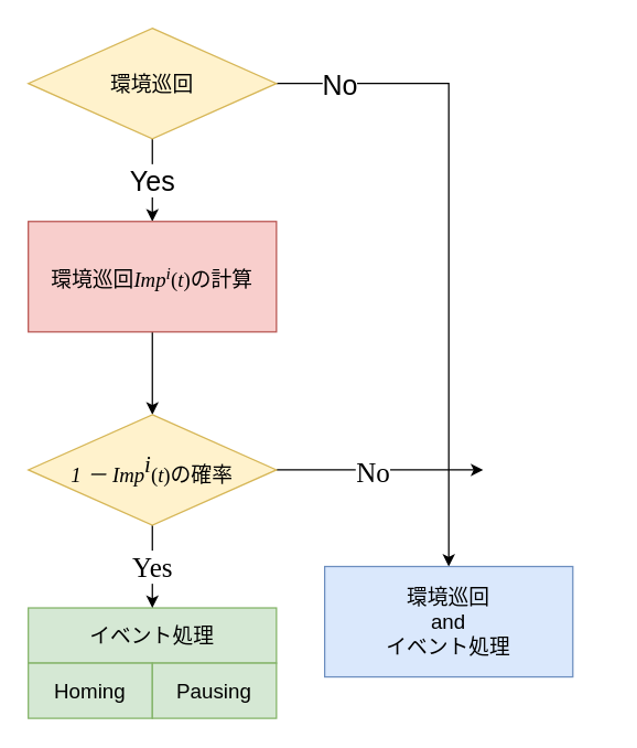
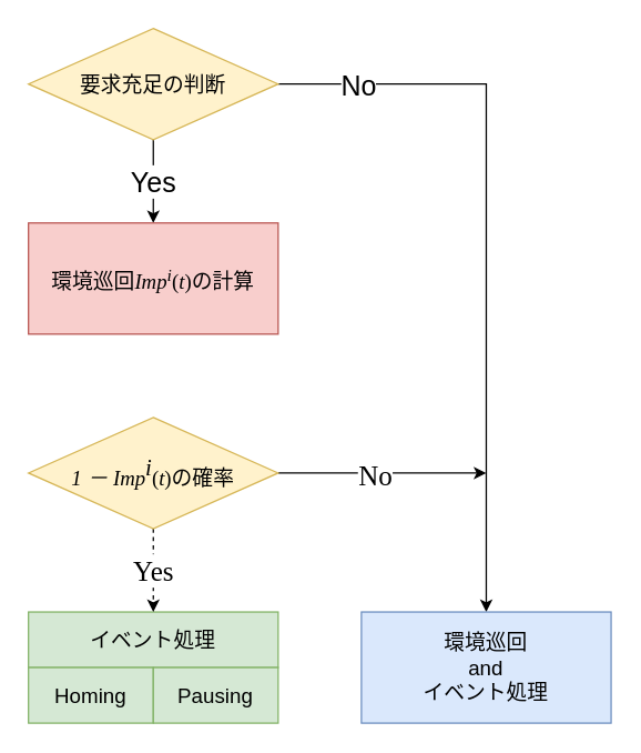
  <mxCell id="0" />
  <mxCell id="1" parent="0" />
  <mxCell id="2" value="Yes" style="edgeStyle=orthogonalEdgeStyle;rounded=0;orthogonalLoop=1;jettySize=auto;html=1;fontSize=20;entryX=0.5;entryY=0;entryDx=0;entryDy=0;" parent="1" source="5" target="11" edge="1"><mxGeometry relative="1" as="geometry"><mxPoint x="110" y="180" as="targetPoint" /></mxGeometry></mxCell>
  <mxCell id="3" value="" style="edgeStyle=orthogonalEdgeStyle;rounded=0;orthogonalLoop=1;jettySize=auto;html=1;" parent="1" source="5" target="6" edge="1"><mxGeometry relative="1" as="geometry" /></mxCell>
  <mxCell id="4" value="No" style="edgeLabel;html=1;align=center;verticalAlign=middle;resizable=0;points=[];fontSize=20;" parent="3" vertex="1" connectable="0"><mxGeometry x="-0.563" y="-2" relative="1" as="geometry"><mxPoint x="-59" y="-2" as="offset" /></mxGeometry></mxCell>
- <mxCell id="5" value="&lt;font style=&quot;font-size: 15px&quot;&gt;環境巡回&lt;/font&gt;" style="rhombus;whiteSpace=wrap;html=1;fillColor=#fff2cc;strokeColor=#d6b656;" parent="1" vertex="1"><mxGeometry x="20" y="20" width="180" height="80" as="geometry" /></mxCell>
- <mxCell id="6" value="&lt;font style=&quot;font-size: 15px&quot;&gt;環境巡回&lt;br&gt;and&lt;br&gt;イベント処理&lt;/font&gt;" style="whiteSpace=wrap;html=1;fillColor=#dae8fc;strokeColor=#6c8ebf;" parent="1" vertex="1"><mxGeometry x="235" y="410" width="180" height="80" as="geometry" /></mxCell>
+ <mxCell id="5" value="&lt;font style=&quot;font-size: 15px&quot;&gt;要求充足の判断&lt;/font&gt;" style="rhombus;whiteSpace=wrap;html=1;fillColor=#fff2cc;strokeColor=#d6b656;" parent="1" vertex="1"><mxGeometry x="20" y="20" width="180" height="80" as="geometry" /></mxCell>
+ <mxCell id="6" value="&lt;font style=&quot;font-size: 15px&quot;&gt;環境巡回&lt;br&gt;and&lt;br&gt;イベント処理&lt;/font&gt;" style="whiteSpace=wrap;html=1;fillColor=#dae8fc;strokeColor=#6c8ebf;" parent="1" vertex="1"><mxGeometry x="260" y="440" width="180" height="80" as="geometry" /></mxCell>
  <mxCell id="7" value="&lt;font style=&quot;font-size: 15px&quot;&gt;イベント処理&lt;/font&gt;" style="whiteSpace=wrap;html=1;fillColor=#d5e8d4;strokeColor=#82b366;" parent="1" vertex="1"><mxGeometry x="20" y="440" width="180" height="40" as="geometry" /></mxCell>
  <mxCell id="8" value="&lt;font style=&quot;font-size: 15px&quot;&gt;Homing&lt;/font&gt;" style="rounded=0;whiteSpace=wrap;html=1;fillColor=#d5e8d4;strokeColor=#82b366;" parent="1" vertex="1"><mxGeometry x="20" y="480" width="90" height="40" as="geometry" /></mxCell>
  <mxCell id="9" value="&lt;font style=&quot;font-size: 15px&quot;&gt;Pausing&lt;/font&gt;" style="rounded=0;whiteSpace=wrap;html=1;fillColor=#d5e8d4;strokeColor=#82b366;" parent="1" vertex="1"><mxGeometry x="110" y="480" width="90" height="40" as="geometry" /></mxCell>
- <mxCell id="10" value="" style="edgeStyle=orthogonalEdgeStyle;rounded=0;orthogonalLoop=1;jettySize=auto;html=1;fontSize=12;" parent="1" source="11" target="15" edge="1"><mxGeometry relative="1" as="geometry" /></mxCell>
  <mxCell id="11" value="&lt;font style=&quot;font-size: 15px&quot;&gt;環境巡回&lt;font face=&quot;Times New Roman&quot; style=&quot;font-size: 15px&quot;&gt;&lt;i&gt;Imp&lt;/i&gt;&lt;sup style=&quot;font-style: italic&quot;&gt;i&lt;/sup&gt;(&lt;i&gt;t&lt;/i&gt;)&lt;/font&gt;の計算&lt;/font&gt;" style="rounded=0;whiteSpace=wrap;html=1;fontSize=20;fillColor=#f8cecc;strokeColor=#b85450;" parent="1" vertex="1"><mxGeometry x="20" y="160" width="180" height="80" as="geometry" /></mxCell>
- <mxCell id="12" value="&lt;font style=&quot;font-size: 20px&quot;&gt;Yes&lt;/font&gt;" style="edgeStyle=orthogonalEdgeStyle;rounded=0;orthogonalLoop=1;jettySize=auto;html=1;entryX=0.5;entryY=0;entryDx=0;entryDy=0;fontFamily=Times New Roman;fontSize=15;" parent="1" source="15" target="7" edge="1"><mxGeometry relative="1" as="geometry" /></mxCell>
+ <mxCell id="12" value="&lt;font style=&quot;font-size: 20px&quot;&gt;Yes&lt;/font&gt;" style="edgeStyle=orthogonalEdgeStyle;rounded=0;orthogonalLoop=1;jettySize=auto;html=1;entryX=0.5;entryY=0;entryDx=0;entryDy=0;fontFamily=Times New Roman;fontSize=15;dashed=1;" parent="1" source="15" target="7" edge="1"><mxGeometry relative="1" as="geometry" /></mxCell>
  <mxCell id="13" style="edgeStyle=orthogonalEdgeStyle;rounded=0;orthogonalLoop=1;jettySize=auto;html=1;exitX=1;exitY=0.5;exitDx=0;exitDy=0;fontFamily=Times New Roman;fontSize=20;" parent="1" source="15" edge="1"><mxGeometry relative="1" as="geometry"><mxPoint x="350" y="340" as="targetPoint" /></mxGeometry></mxCell>
  <mxCell id="14" value="No" style="edgeLabel;html=1;align=center;verticalAlign=middle;resizable=0;points=[];fontSize=20;fontFamily=Times New Roman;" parent="13" vertex="1" connectable="0"><mxGeometry x="0.157" relative="1" as="geometry"><mxPoint x="-17" as="offset" /></mxGeometry></mxCell>
  <mxCell id="15" value="&lt;i style=&quot;font-family: &amp;#34;times new roman&amp;#34; ; font-size: 15px&quot;&gt;1 － Imp&lt;/i&gt;&lt;sup style=&quot;font-family: &amp;#34;times new roman&amp;#34; ; font-style: italic&quot;&gt;i&lt;/sup&gt;&lt;span style=&quot;font-family: &amp;#34;times new roman&amp;#34; ; font-size: 15px&quot;&gt;(&lt;/span&gt;&lt;i style=&quot;font-family: &amp;#34;times new roman&amp;#34; ; font-size: 15px&quot;&gt;t&lt;/i&gt;&lt;span style=&quot;font-family: &amp;#34;times new roman&amp;#34; ; font-size: 15px&quot;&gt;)の確率&lt;/span&gt;" style="rhombus;whiteSpace=wrap;html=1;fontSize=20;rounded=0;fillColor=#fff2cc;strokeColor=#d6b656;" parent="1" vertex="1"><mxGeometry x="20" y="300" width="180" height="80" as="geometry" /></mxCell>
